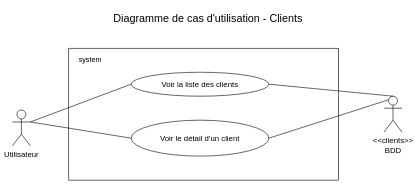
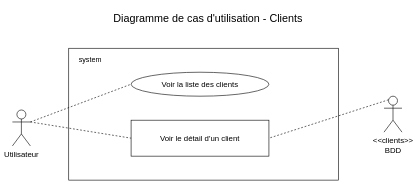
  <mxCell id="0" />
  <mxCell id="1" parent="0" />
  <mxCell id="2" value="" style="whiteSpace=wrap;html=1;" vertex="1" parent="1"><mxGeometry x="114" y="80" width="450" height="220" as="geometry" /></mxCell>
  <mxCell id="3" value="system" style="text;html=1;strokeColor=none;fillColor=none;align=center;verticalAlign=middle;whiteSpace=wrap;rounded=0;" vertex="1" parent="1"><mxGeometry x="130" y="90" width="40" height="20" as="geometry" /></mxCell>
  <mxCell id="4" value="Diagramme de cas d'utilisation - Clients" style="text;html=1;strokeColor=none;fillColor=none;align=center;verticalAlign=middle;whiteSpace=wrap;rounded=0;fontSize=18;" vertex="1" parent="1"><mxGeometry x="163" y="20" width="367" height="20" as="geometry" /></mxCell>
  <mxCell id="5" value="Utilisateur" style="shape=umlActor;verticalLabelPosition=bottom;labelBackgroundColor=#ffffff;verticalAlign=top;html=1;fontSize=13;" vertex="1" parent="1"><mxGeometry x="20" y="183" width="30" height="60" as="geometry" /></mxCell>
  <mxCell id="6" value="&amp;lt;&amp;lt;clients&amp;gt;&amp;gt;&lt;br&gt;BDD" style="shape=umlActor;verticalLabelPosition=bottom;labelBackgroundColor=#ffffff;verticalAlign=top;html=1;fontSize=13;" vertex="1" parent="1"><mxGeometry x="640" y="160" width="30" height="60" as="geometry" /></mxCell>
  <mxCell id="7" value="Voir la liste des clients" style="ellipse;whiteSpace=wrap;html=1;fontSize=13;" vertex="1" parent="1"><mxGeometry x="218" y="120" width="230" height="40" as="geometry" /></mxCell>
- <mxCell id="8" value="Voir le détail d'un client" style="ellipse;whiteSpace=wrap;html=1;fontSize=13;" vertex="1" parent="1"><mxGeometry x="218" y="200" width="230" height="60" as="geometry" /></mxCell>
- <mxCell id="9" value="" style="endArrow=none;html=1;fontSize=15;entryX=1;entryY=0.5;entryDx=0;entryDy=0;exitX=0.25;exitY=0.1;exitDx=0;exitDy=0;exitPerimeter=0;" edge="1" parent="1" source="6" target="8"><mxGeometry width="50" height="50" relative="1" as="geometry"><mxPoint x="600" y="270" as="sourcePoint" /><mxPoint x="458" y="393" as="targetPoint" /></mxGeometry></mxCell>
- <mxCell id="10" value="" style="endArrow=none;html=1;fontSize=15;entryX=1;entryY=0.5;entryDx=0;entryDy=0;exitX=0.5;exitY=0;exitDx=0;exitDy=0;exitPerimeter=0;" edge="1" parent="1" source="6" target="7"><mxGeometry width="50" height="50" relative="1" as="geometry"><mxPoint x="637.5" y="339" as="sourcePoint" /><mxPoint x="458" y="280" as="targetPoint" /></mxGeometry></mxCell>
- <mxCell id="11" value="" style="endArrow=none;html=1;fontSize=15;entryX=0;entryY=0.5;entryDx=0;entryDy=0;exitX=1;exitY=0.333;exitDx=0;exitDy=0;exitPerimeter=0;" edge="1" parent="1" source="5" target="7"><mxGeometry width="50" height="50" relative="1" as="geometry"><mxPoint x="-10" y="720" as="sourcePoint" /><mxPoint x="40" y="670" as="targetPoint" /></mxGeometry></mxCell>
- <mxCell id="12" value="" style="endArrow=none;html=1;fontSize=15;entryX=0;entryY=0.5;entryDx=0;entryDy=0;exitX=1;exitY=0.333;exitDx=0;exitDy=0;exitPerimeter=0;" edge="1" parent="1" source="5" target="8"><mxGeometry width="50" height="50" relative="1" as="geometry"><mxPoint x="60" y="213" as="sourcePoint" /><mxPoint x="228" y="170" as="targetPoint" /></mxGeometry></mxCell>
+ <mxCell id="8" value="Voir le détail d'un client" style="whiteSpace=wrap;html=1;fontSize=13;rounded=0;" vertex="1" parent="1"><mxGeometry x="218" y="200" width="230" height="60" as="geometry" /></mxCell>
+ <mxCell id="9" value="" style="endArrow=none;html=1;fontSize=15;entryX=1;entryY=0.5;entryDx=0;entryDy=0;exitX=0.25;exitY=0.1;exitDx=0;exitDy=0;exitPerimeter=0;dashed=1;" edge="1" parent="1" source="6" target="8"><mxGeometry width="50" height="50" relative="1" as="geometry"><mxPoint x="600" y="270" as="sourcePoint" /><mxPoint x="458" y="393" as="targetPoint" /></mxGeometry></mxCell>
+ <mxCell id="11" value="" style="endArrow=none;html=1;fontSize=15;entryX=0;entryY=0.5;entryDx=0;entryDy=0;exitX=1;exitY=0.333;exitDx=0;exitDy=0;exitPerimeter=0;dashed=1;" edge="1" parent="1" source="5" target="7"><mxGeometry width="50" height="50" relative="1" as="geometry"><mxPoint x="-10" y="720" as="sourcePoint" /><mxPoint x="40" y="670" as="targetPoint" /></mxGeometry></mxCell>
+ <mxCell id="12" value="" style="endArrow=none;html=1;fontSize=15;entryX=0;entryY=0.5;entryDx=0;entryDy=0;exitX=1;exitY=0.333;exitDx=0;exitDy=0;exitPerimeter=0;dashed=1;" edge="1" parent="1" source="5" target="8"><mxGeometry width="50" height="50" relative="1" as="geometry"><mxPoint x="60" y="213" as="sourcePoint" /><mxPoint x="228" y="170" as="targetPoint" /></mxGeometry></mxCell>
